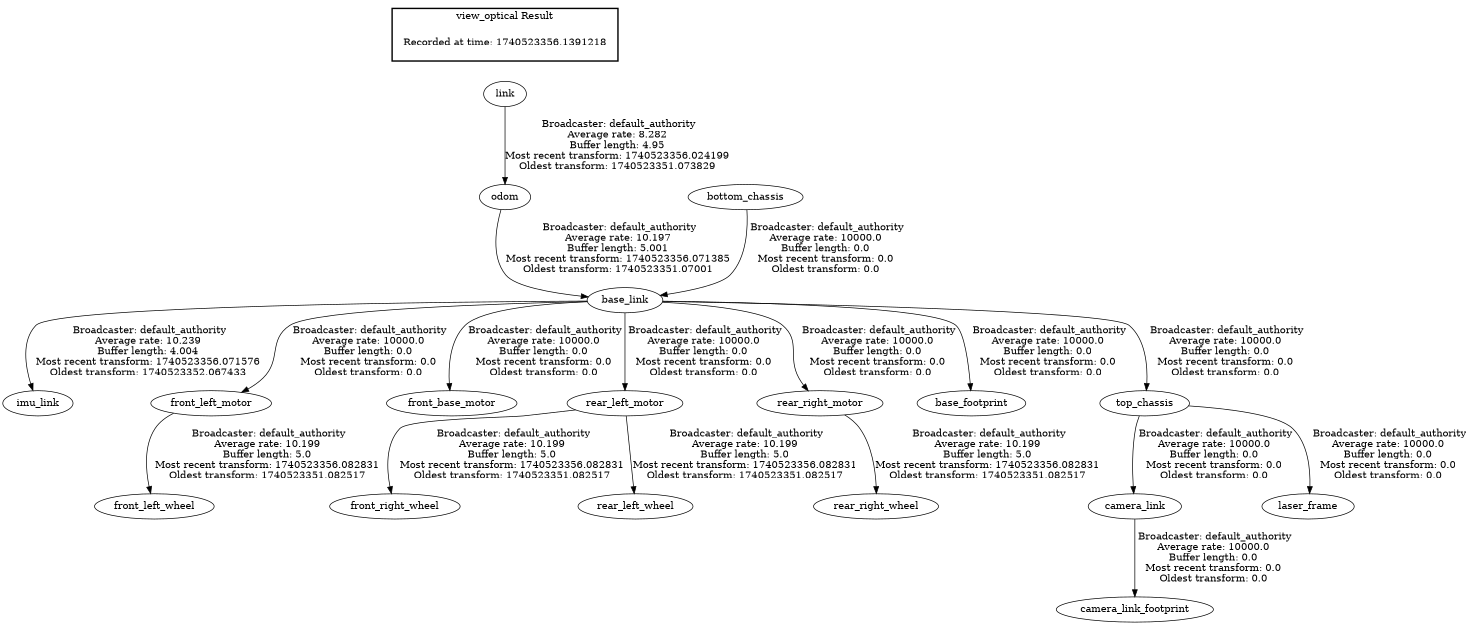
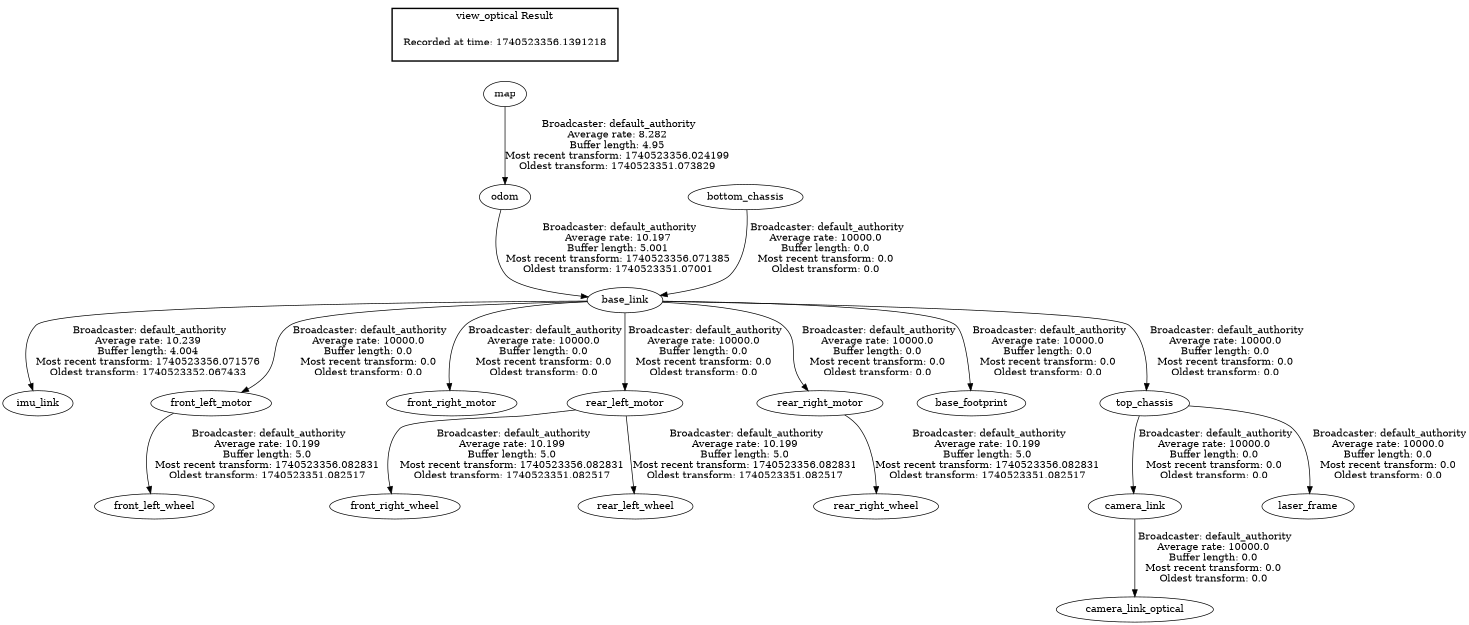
  digraph {
    "Recorded at time: 1740523356.1391218" [shape=plaintext]
-   map [label=link]
+   map
    odom
    base_link
    imu_link
    front_left_motor
-   front_right_motor [label=front_base_motor]
+   front_right_motor
    rear_left_motor
    rear_right_motor
    base_footprint
    top_chassis
    front_left_wheel
    front_right_wheel
    rear_left_wheel
    rear_right_wheel
    bottom_chassis
    camera_link
    laser_frame
-   camera_link_optical [label=camera_link_footprint]
+   camera_link_optical
    subgraph cluster_1 {
      color=black
      label="view_optical Result"
      style=bold
      "Recorded at time: 1740523356.1391218"
    }
    "Recorded at time: 1740523356.1391218" -> map [style=invis]
    map -> odom [label=" Broadcaster: default_authority\nAverage rate: 8.282\nBuffer length: 4.95\nMost recent transform: 1740523356.024199\nOldest transform: 1740523351.073829\n"]
    odom -> base_link [label=" Broadcaster: default_authority\nAverage rate: 10.197\nBuffer length: 5.001\nMost recent transform: 1740523356.071385\nOldest transform: 1740523351.07001\n"]
    base_link -> imu_link [label=" Broadcaster: default_authority\nAverage rate: 10.239\nBuffer length: 4.004\nMost recent transform: 1740523356.071576\nOldest transform: 1740523352.067433\n"]
    base_link -> front_left_motor [label=" Broadcaster: default_authority\nAverage rate: 10000.0\nBuffer length: 0.0\nMost recent transform: 0.0\nOldest transform: 0.0\n"]
    base_link -> front_right_motor [label=" Broadcaster: default_authority\nAverage rate: 10000.0\nBuffer length: 0.0\nMost recent transform: 0.0\nOldest transform: 0.0\n"]
    base_link -> rear_left_motor [label=" Broadcaster: default_authority\nAverage rate: 10000.0\nBuffer length: 0.0\nMost recent transform: 0.0\nOldest transform: 0.0\n"]
    base_link -> rear_right_motor [label=" Broadcaster: default_authority\nAverage rate: 10000.0\nBuffer length: 0.0\nMost recent transform: 0.0\nOldest transform: 0.0\n"]
    base_link -> base_footprint [label=" Broadcaster: default_authority\nAverage rate: 10000.0\nBuffer length: 0.0\nMost recent transform: 0.0\nOldest transform: 0.0\n"]
    base_link -> top_chassis [label=" Broadcaster: default_authority\nAverage rate: 10000.0\nBuffer length: 0.0\nMost recent transform: 0.0\nOldest transform: 0.0\n"]
    front_left_motor -> front_left_wheel [label=" Broadcaster: default_authority\nAverage rate: 10.199\nBuffer length: 5.0\nMost recent transform: 1740523356.082831\nOldest transform: 1740523351.082517\n"]
    rear_left_motor -> front_right_wheel [label=" Broadcaster: default_authority\nAverage rate: 10.199\nBuffer length: 5.0\nMost recent transform: 1740523356.082831\nOldest transform: 1740523351.082517\n"]
    rear_left_motor -> rear_left_wheel [label=" Broadcaster: default_authority\nAverage rate: 10.199\nBuffer length: 5.0\nMost recent transform: 1740523356.082831\nOldest transform: 1740523351.082517\n"]
    rear_right_motor -> rear_right_wheel [label=" Broadcaster: default_authority\nAverage rate: 10.199\nBuffer length: 5.0\nMost recent transform: 1740523356.082831\nOldest transform: 1740523351.082517\n"]
    top_chassis -> camera_link [label=" Broadcaster: default_authority\nAverage rate: 10000.0\nBuffer length: 0.0\nMost recent transform: 0.0\nOldest transform: 0.0\n"]
    top_chassis -> laser_frame [label=" Broadcaster: default_authority\nAverage rate: 10000.0\nBuffer length: 0.0\nMost recent transform: 0.0\nOldest transform: 0.0\n"]
    bottom_chassis -> base_link [label=" Broadcaster: default_authority\nAverage rate: 10000.0\nBuffer length: 0.0\nMost recent transform: 0.0\nOldest transform: 0.0\n"]
    camera_link -> camera_link_optical [label=" Broadcaster: default_authority\nAverage rate: 10000.0\nBuffer length: 0.0\nMost recent transform: 0.0\nOldest transform: 0.0\n"]
  }
